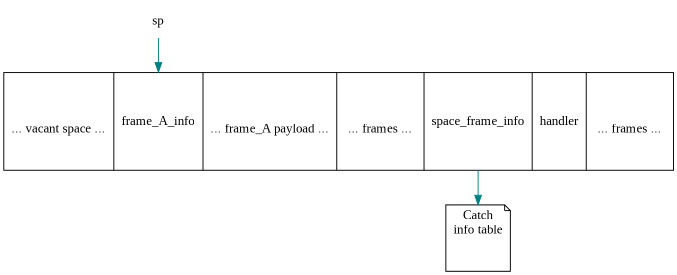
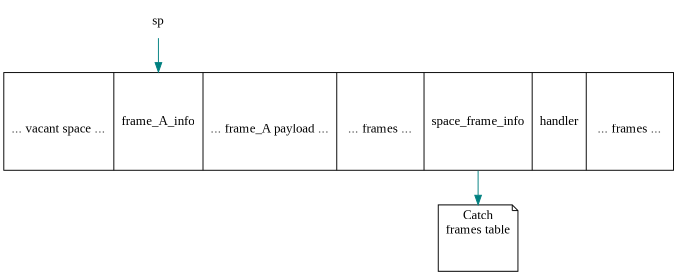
  digraph {
    fontname="Liberation Serif"
    rankdir=TB
    node [fontname="Liberation Serif"]
    edge [color=teal fontname="Liberation Serif"]
    sp [shape=plaintext]
    n2 [label="      \n\n... vacant space ...\n\n|      <top> frame_A_info |      \n... frame_A payload ...|      \n\n\n ... frames ... \n\n\n|      <cf>space_frame_info |      handler |      \n\n\n ... frames ... \n\n\n      " shape=record]
-   n3 [label="Catch\ninfo table\n\n\n" shape=note]
+   n3 [label="Catch\nframes table\n\n\n" shape=note]
    sp -> n2 [headport=top]
    n2 -> n3 [tailport=cf]
  }
